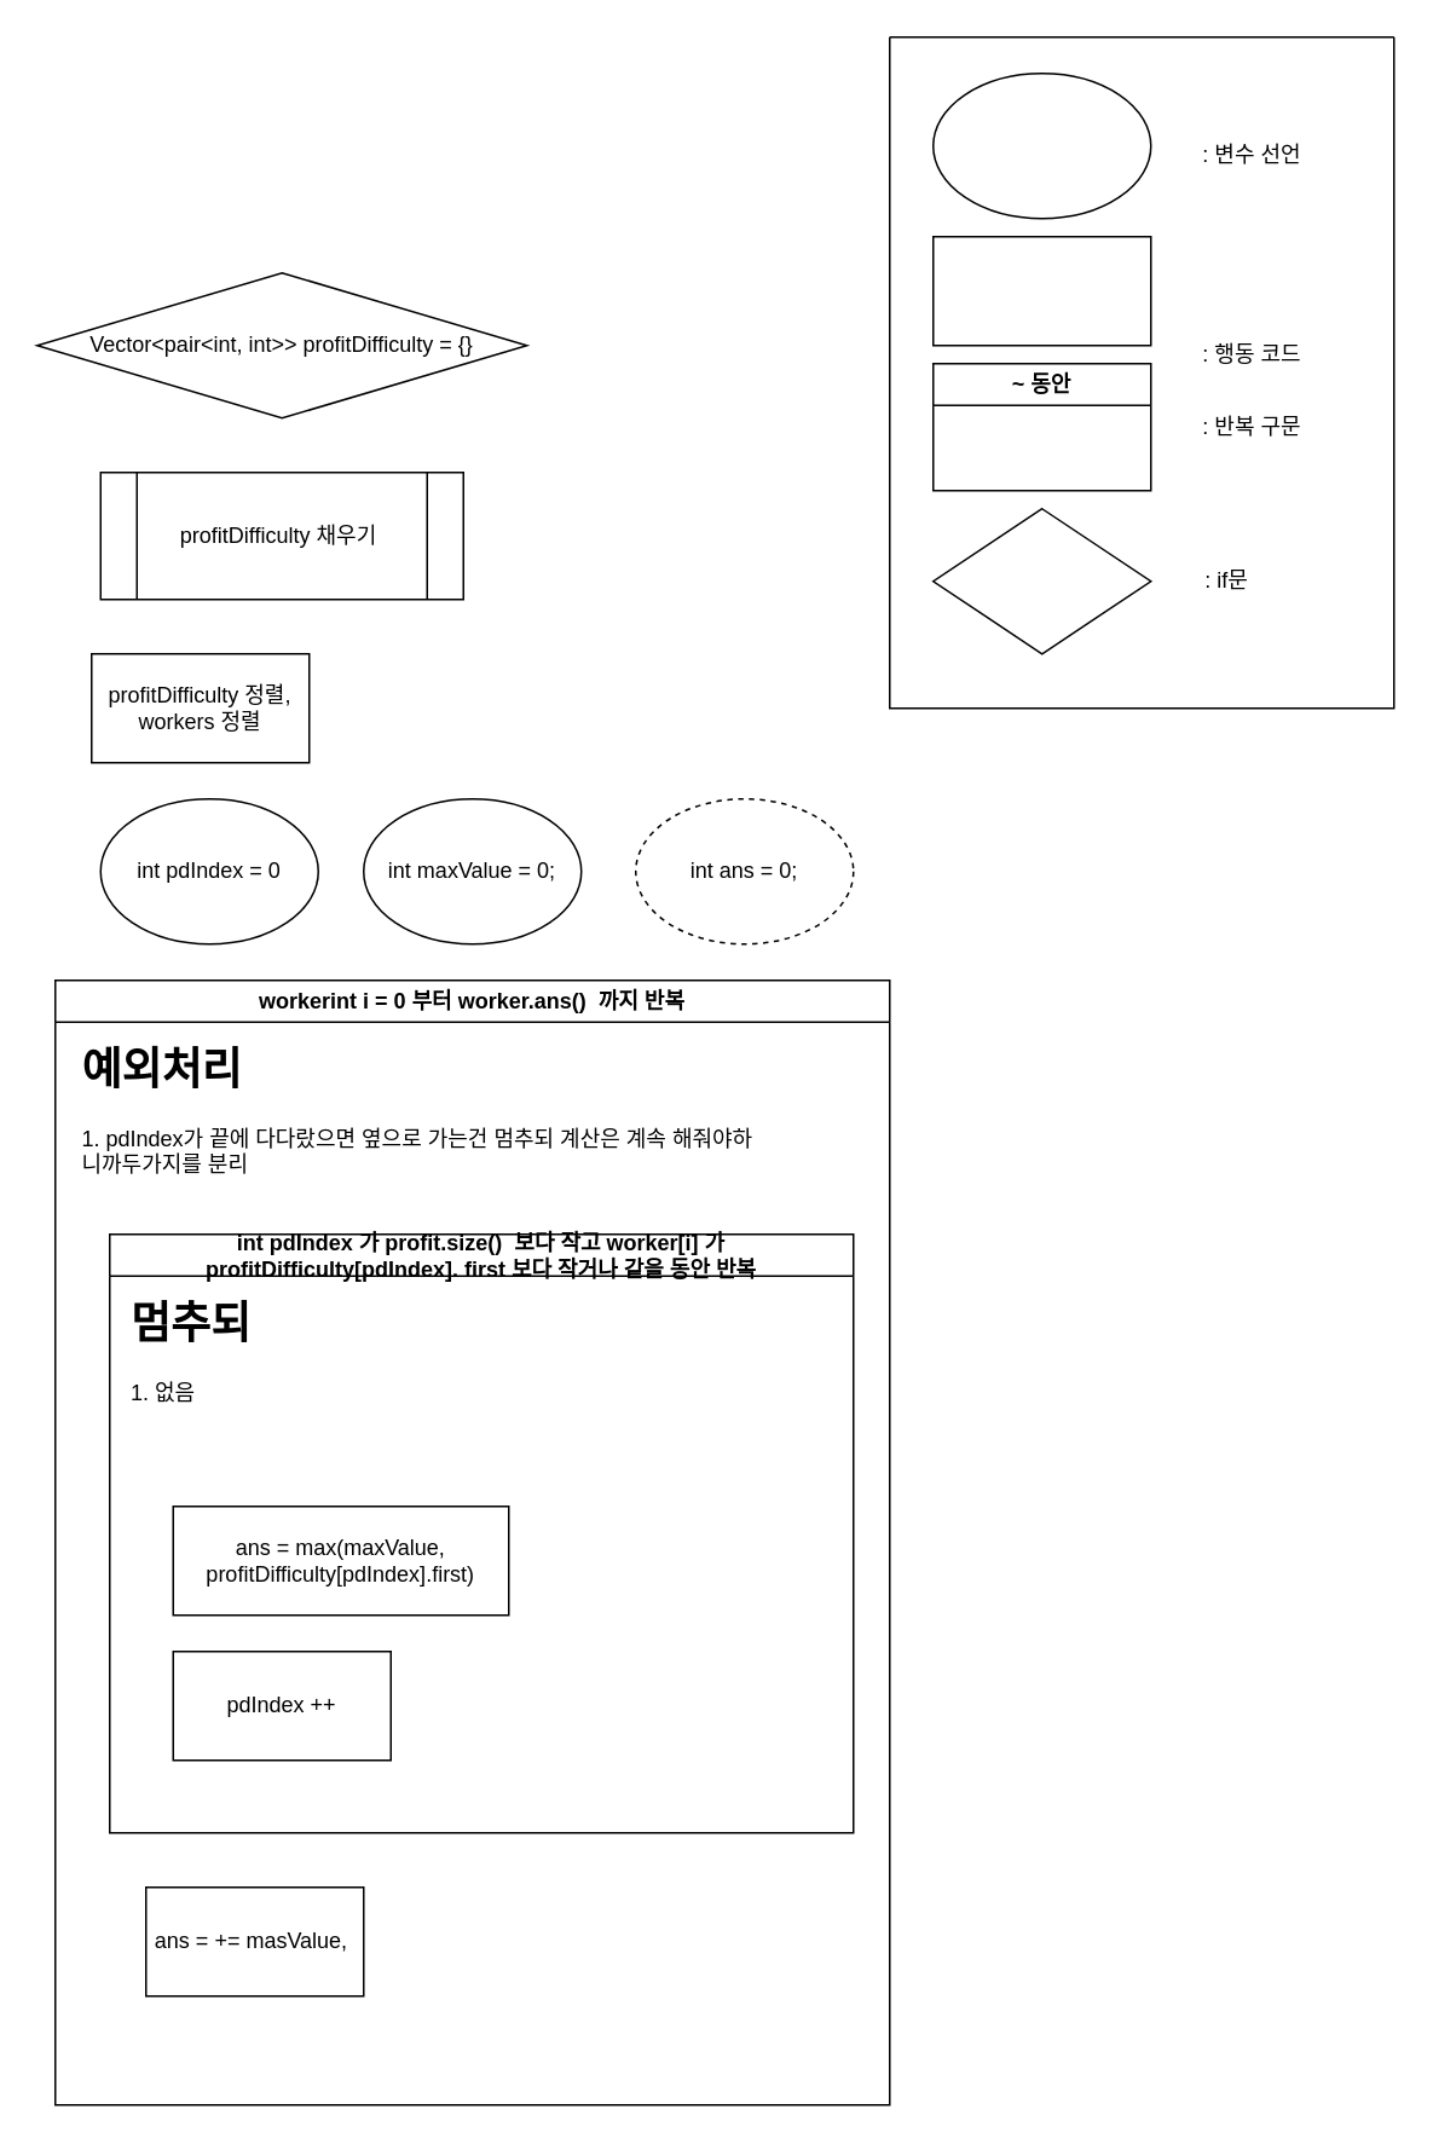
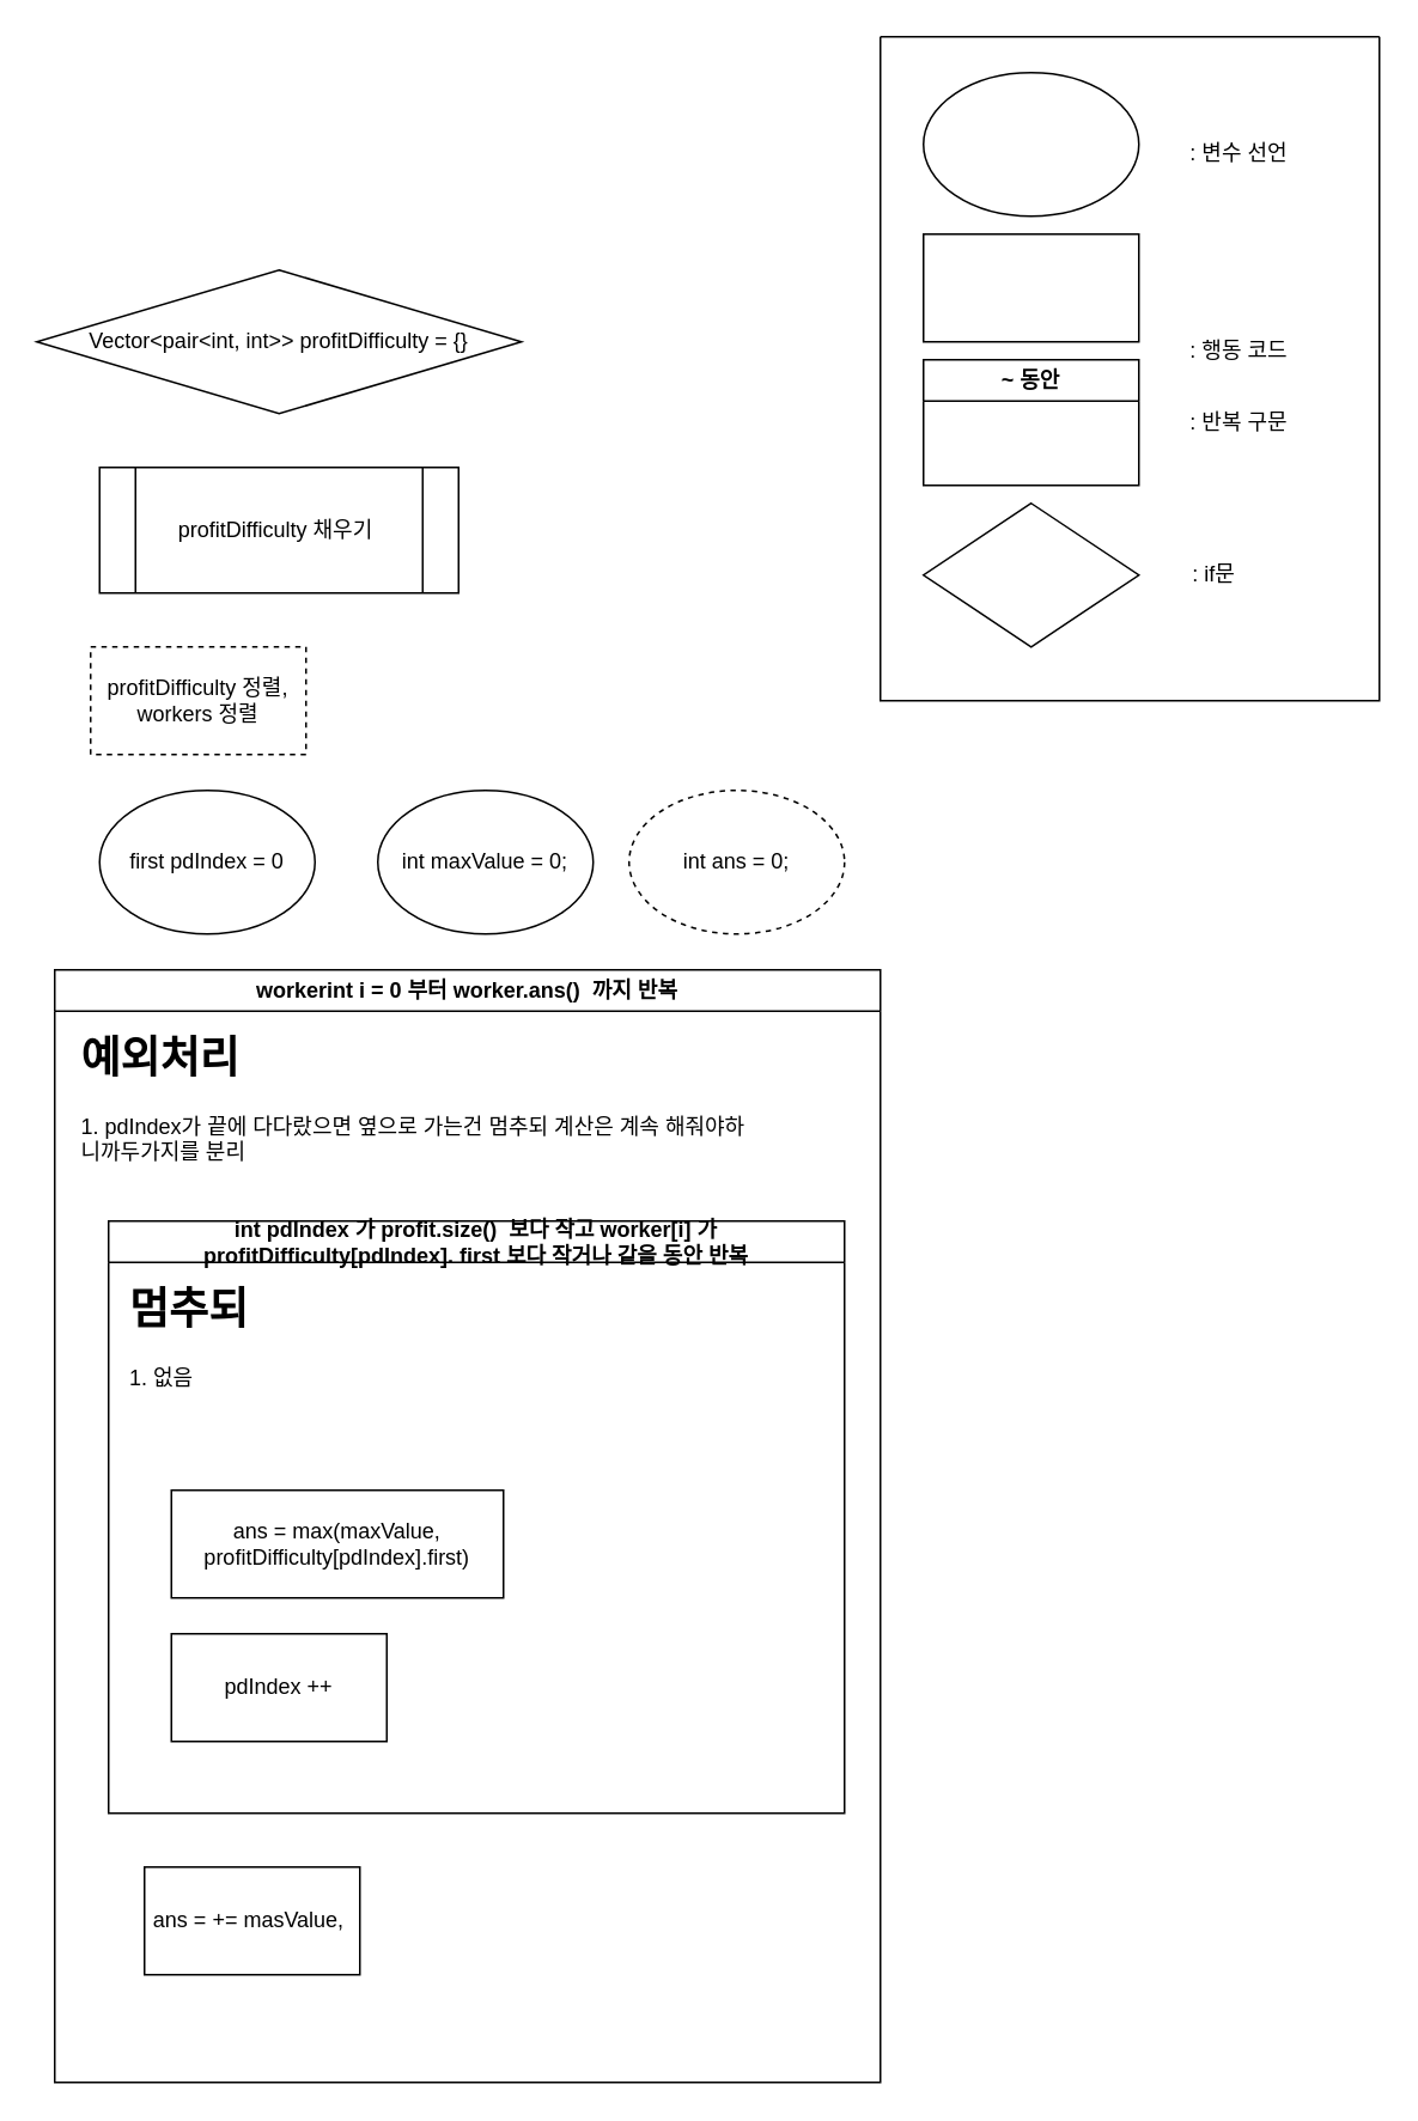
  <mxCell id="0" />
  <mxCell id="1" parent="0" />
  <mxCell id="2" value="" style="swimlane;startSize=0;" vertex="1" parent="1"><mxGeometry x="490" y="20" width="278" height="370" as="geometry" /></mxCell>
  <mxCell id="3" value="" style="ellipse;whiteSpace=wrap;html=1;" vertex="1" parent="2"><mxGeometry x="24" y="20" width="120" height="80" as="geometry" /></mxCell>
  <mxCell id="4" value=": 변수 선언" style="text;html=1;align=center;verticalAlign=middle;whiteSpace=wrap;rounded=0;" vertex="1" parent="2"><mxGeometry x="170" y="50" width="60" height="30" as="geometry" /></mxCell>
  <mxCell id="5" value="" style="rounded=0;whiteSpace=wrap;html=1;" vertex="1" parent="2"><mxGeometry x="24" y="110" width="120" height="60" as="geometry" /></mxCell>
  <mxCell id="6" value=": 행동 코드" style="text;html=1;align=center;verticalAlign=middle;whiteSpace=wrap;rounded=0;" vertex="1" parent="2"><mxGeometry x="170" y="160" width="60" height="30" as="geometry" /></mxCell>
  <mxCell id="7" value="~ 동안" style="swimlane;whiteSpace=wrap;html=1;" vertex="1" parent="2"><mxGeometry x="24" y="180" width="120" height="70" as="geometry" /></mxCell>
  <mxCell id="8" value=": 반복 구문" style="text;html=1;align=center;verticalAlign=middle;whiteSpace=wrap;rounded=0;" vertex="1" parent="2"><mxGeometry x="170" y="200" width="60" height="30" as="geometry" /></mxCell>
  <mxCell id="9" value="" style="rhombus;whiteSpace=wrap;html=1;" vertex="1" parent="2"><mxGeometry x="24" y="260" width="120" height="80" as="geometry" /></mxCell>
  <mxCell id="10" value=": if문" style="text;html=1;align=center;verticalAlign=middle;whiteSpace=wrap;rounded=0;" vertex="1" parent="2"><mxGeometry x="156" y="285" width="60" height="30" as="geometry" /></mxCell>
  <mxCell id="11" value="Vector&amp;lt;pair&amp;lt;int, int&amp;gt;&amp;gt; profitDifficulty = {}" style="rhombus;whiteSpace=wrap;html=1;" vertex="1" parent="1"><mxGeometry x="20" y="150" width="270" height="80" as="geometry" /></mxCell>
  <mxCell id="12" value="profitDifficulty 채우기&amp;nbsp;" style="shape=process;whiteSpace=wrap;html=1;backgroundOutline=1;" vertex="1" parent="1"><mxGeometry x="55" y="260" width="200" height="70" as="geometry" /></mxCell>
- <mxCell id="13" value="profitDifficulty 정렬,&lt;br&gt;workers 정렬" style="rounded=0;whiteSpace=wrap;html=1;" vertex="1" parent="1"><mxGeometry x="50" y="360" width="120" height="60" as="geometry" /></mxCell>
- <mxCell id="14" value="int pdIndex = 0" style="ellipse;whiteSpace=wrap;html=1;" vertex="1" parent="1"><mxGeometry x="55" y="440" width="120" height="80" as="geometry" /></mxCell>
- <mxCell id="15" value="int maxValue = 0;" style="ellipse;whiteSpace=wrap;html=1;" vertex="1" parent="1"><mxGeometry x="200" y="440" width="120" height="80" as="geometry" /></mxCell>
+ <mxCell id="13" value="profitDifficulty 정렬,&lt;br&gt;workers 정렬" style="rounded=0;whiteSpace=wrap;html=1;dashed=1;" vertex="1" parent="1"><mxGeometry x="50" y="360" width="120" height="60" as="geometry" /></mxCell>
+ <mxCell id="14" value="first pdIndex = 0" style="ellipse;whiteSpace=wrap;html=1;" vertex="1" parent="1"><mxGeometry x="55" y="440" width="120" height="80" as="geometry" /></mxCell>
+ <mxCell id="15" value="int maxValue = 0;" style="ellipse;whiteSpace=wrap;html=1;" vertex="1" parent="1"><mxGeometry x="210" y="440" width="120" height="80" as="geometry" /></mxCell>
  <mxCell id="16" value="int ans = 0;" style="ellipse;whiteSpace=wrap;html=1;dashed=1;" vertex="1" parent="1"><mxGeometry x="350" y="440" width="120" height="80" as="geometry" /></mxCell>
  <mxCell id="17" value="workerint i = 0 부터&amp;nbsp;worker.ans()&amp;nbsp; 까지 반복" style="swimlane;whiteSpace=wrap;html=1;" vertex="1" parent="1"><mxGeometry x="30" y="540" width="460" height="620" as="geometry" /></mxCell>
  <mxCell id="18" value="&lt;h1&gt;예외처리&lt;/h1&gt;&lt;p&gt;1. pdIndex가 끝에 다다랐으면 옆으로 가는건 멈추되 계산은 계속 해줘야하니까두가지를 분리&lt;/p&gt;" style="text;html=1;strokeColor=none;fillColor=none;spacing=5;spacingTop=-20;whiteSpace=wrap;overflow=hidden;rounded=0;" vertex="1" parent="17"><mxGeometry x="10" y="30" width="386" height="120" as="geometry" /></mxCell>
  <mxCell id="19" value="int pdIndex 가 profit.size()&amp;nbsp; 보다 작고 worker[i] 가 profitDifficulty[pdIndex]. first 보다 작거나 같을 동안 반복" style="swimlane;whiteSpace=wrap;html=1;" vertex="1" parent="17"><mxGeometry x="30" y="140" width="410" height="330" as="geometry" /></mxCell>
  <mxCell id="20" value="&lt;h1&gt;멈추되&lt;/h1&gt;&lt;p&gt;1. 없음&lt;/p&gt;" style="text;html=1;strokeColor=none;fillColor=none;spacing=5;spacingTop=-20;whiteSpace=wrap;overflow=hidden;rounded=0;" vertex="1" parent="19"><mxGeometry x="7" y="30" width="386" height="120" as="geometry" /></mxCell>
  <mxCell id="21" value="ans = max(maxValue, profitDifficulty[pdIndex].first)" style="rounded=0;whiteSpace=wrap;html=1;" vertex="1" parent="19"><mxGeometry x="35" y="150" width="185" height="60" as="geometry" /></mxCell>
  <mxCell id="22" value="pdIndex ++" style="rounded=0;whiteSpace=wrap;html=1;" vertex="1" parent="19"><mxGeometry x="35" y="230" width="120" height="60" as="geometry" /></mxCell>
  <mxCell id="23" value="ans = += masValue,&amp;nbsp;" style="rounded=0;whiteSpace=wrap;html=1;" vertex="1" parent="17"><mxGeometry x="50" y="500" width="120" height="60" as="geometry" /></mxCell>
